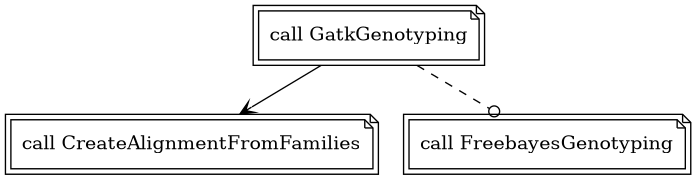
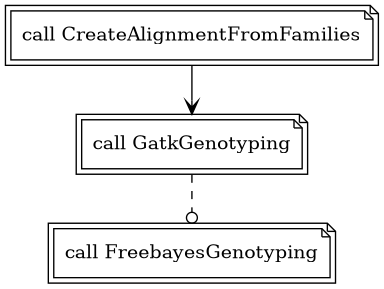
  digraph {
    compound=true
    node [peripheries=2 shape=note]
    n1 [label="call CreateAlignmentFromFamilies"]
    n2 [label="call GatkGenotyping"]
    n3 [label="call FreebayesGenotyping"]
-   n2 -> n1 [arrowhead=vee style=solid]
+   n1 -> n2 [arrowhead=vee style=solid]
    n2 -> n3 [arrowhead=odot style=dashed]
  }
